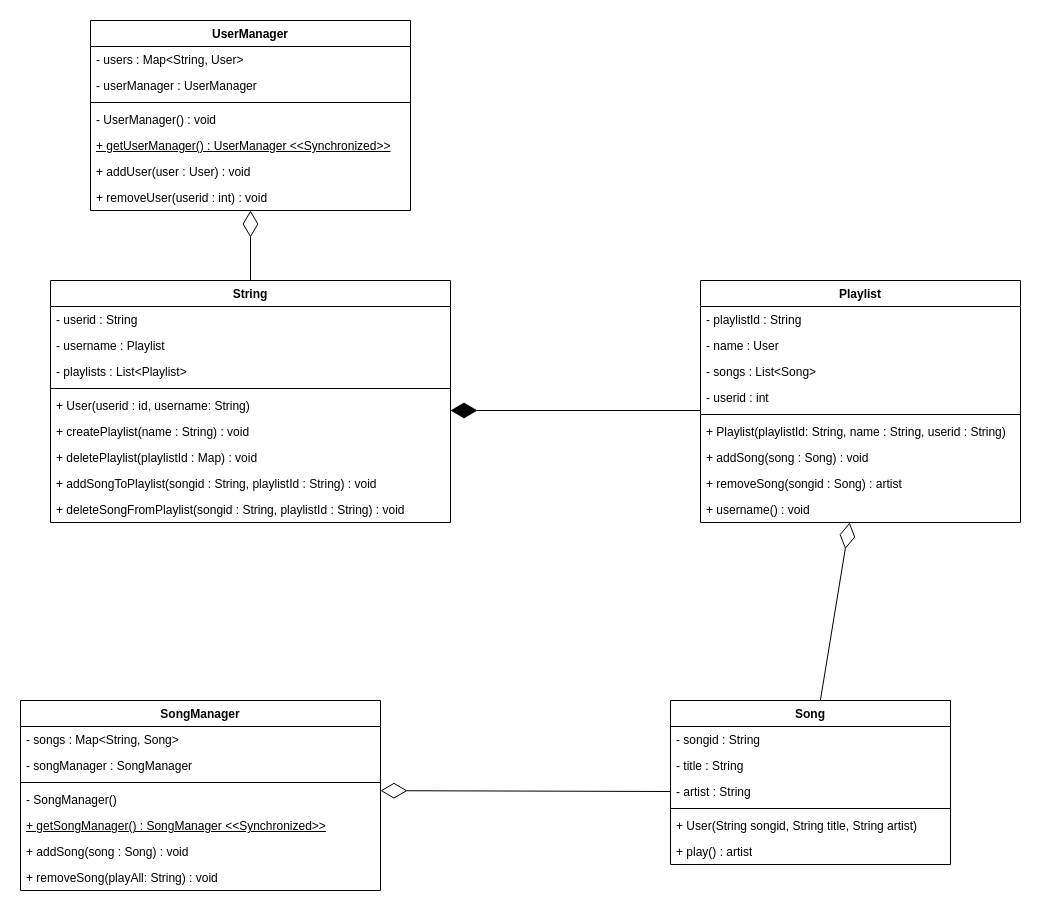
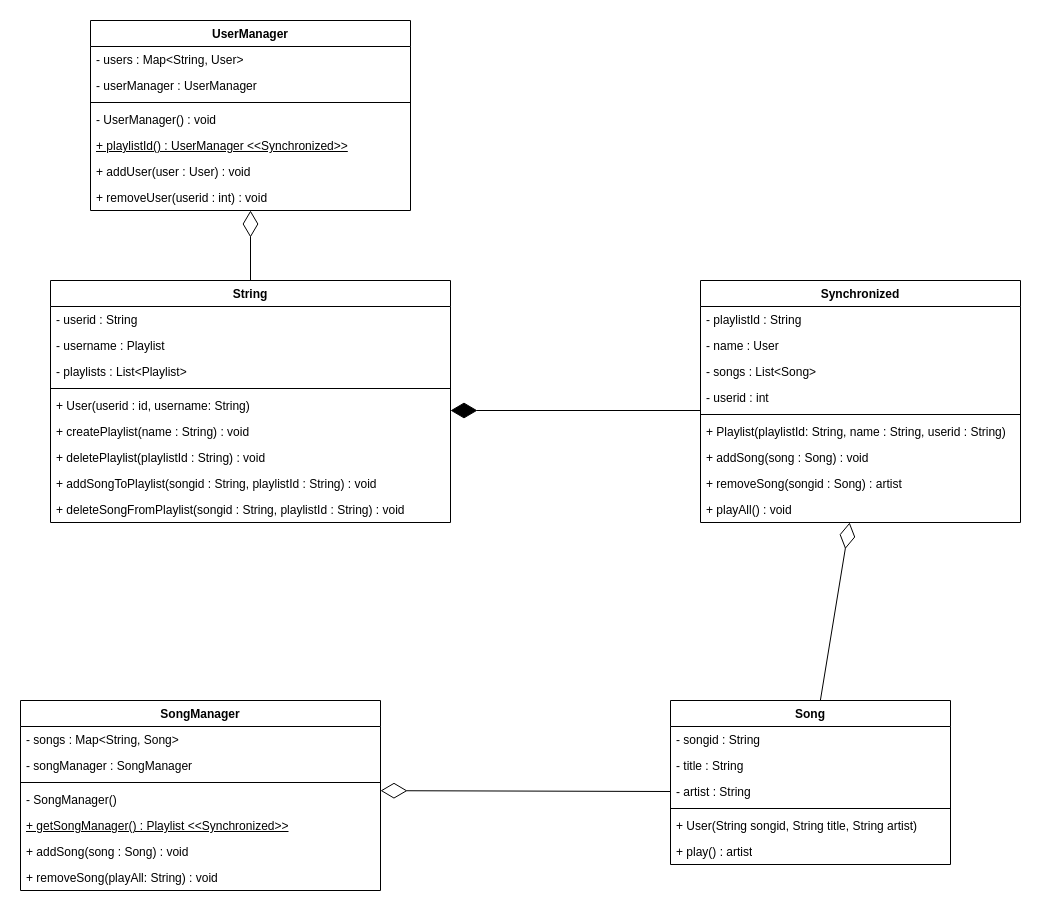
  <mxCell id="0" />
  <mxCell id="1" parent="0" />
  <mxCell id="2" value="Song" style="swimlane;fontStyle=1;align=center;verticalAlign=top;childLayout=stackLayout;horizontal=1;startSize=26;horizontalStack=0;resizeParent=1;resizeParentMax=0;resizeLast=0;collapsible=1;marginBottom=0;whiteSpace=wrap;html=1;" parent="1" vertex="1"><mxGeometry x="670" y="700" width="280" height="164" as="geometry" /></mxCell>
  <mxCell id="3" value="- songid : String" style="text;strokeColor=none;fillColor=none;align=left;verticalAlign=top;spacingLeft=4;spacingRight=4;overflow=hidden;rotatable=0;points=[[0,0.5],[1,0.5]];portConstraint=eastwest;whiteSpace=wrap;html=1;" parent="2" vertex="1"><mxGeometry y="26" width="280" height="26" as="geometry" /></mxCell>
  <mxCell id="4" value="- title : String" style="text;strokeColor=none;fillColor=none;align=left;verticalAlign=top;spacingLeft=4;spacingRight=4;overflow=hidden;rotatable=0;points=[[0,0.5],[1,0.5]];portConstraint=eastwest;whiteSpace=wrap;html=1;" parent="2" vertex="1"><mxGeometry y="52" width="280" height="26" as="geometry" /></mxCell>
  <mxCell id="5" value="- artist : String" style="text;strokeColor=none;fillColor=none;align=left;verticalAlign=top;spacingLeft=4;spacingRight=4;overflow=hidden;rotatable=0;points=[[0,0.5],[1,0.5]];portConstraint=eastwest;whiteSpace=wrap;html=1;" parent="2" vertex="1"><mxGeometry y="78" width="280" height="26" as="geometry" /></mxCell>
  <mxCell id="6" value="" style="line;strokeWidth=1;fillColor=none;align=left;verticalAlign=middle;spacingTop=-1;spacingLeft=3;spacingRight=3;rotatable=0;labelPosition=right;points=[];portConstraint=eastwest;strokeColor=inherit;" parent="2" vertex="1"><mxGeometry y="104" width="280" height="8" as="geometry" /></mxCell>
  <mxCell id="7" value="+ User(String songid, String title, String artist)" style="text;strokeColor=none;fillColor=none;align=left;verticalAlign=top;spacingLeft=4;spacingRight=4;overflow=hidden;rotatable=0;points=[[0,0.5],[1,0.5]];portConstraint=eastwest;whiteSpace=wrap;html=1;" parent="2" vertex="1"><mxGeometry y="112" width="280" height="26" as="geometry" /></mxCell>
  <mxCell id="8" value="+ play() : artist" style="text;strokeColor=none;fillColor=none;align=left;verticalAlign=top;spacingLeft=4;spacingRight=4;overflow=hidden;rotatable=0;points=[[0,0.5],[1,0.5]];portConstraint=eastwest;whiteSpace=wrap;html=1;" parent="2" vertex="1"><mxGeometry y="138" width="280" height="26" as="geometry" /></mxCell>
  <mxCell id="9" value="SongManager" style="swimlane;fontStyle=1;align=center;verticalAlign=top;childLayout=stackLayout;horizontal=1;startSize=26;horizontalStack=0;resizeParent=1;resizeParentMax=0;resizeLast=0;collapsible=1;marginBottom=0;whiteSpace=wrap;html=1;" parent="1" vertex="1"><mxGeometry x="20" y="700" width="360" height="190" as="geometry" /></mxCell>
  <mxCell id="10" value="- songs : Map&amp;lt;String, Song&amp;gt;" style="text;strokeColor=none;fillColor=none;align=left;verticalAlign=top;spacingLeft=4;spacingRight=4;overflow=hidden;rotatable=0;points=[[0,0.5],[1,0.5]];portConstraint=eastwest;whiteSpace=wrap;html=1;" parent="9" vertex="1"><mxGeometry y="26" width="360" height="26" as="geometry" /></mxCell>
  <mxCell id="11" value="- songManager : SongManager" style="text;strokeColor=none;fillColor=none;align=left;verticalAlign=top;spacingLeft=4;spacingRight=4;overflow=hidden;rotatable=0;points=[[0,0.5],[1,0.5]];portConstraint=eastwest;whiteSpace=wrap;html=1;" parent="9" vertex="1"><mxGeometry y="52" width="360" height="26" as="geometry" /></mxCell>
  <mxCell id="12" value="" style="line;strokeWidth=1;fillColor=none;align=left;verticalAlign=middle;spacingTop=-1;spacingLeft=3;spacingRight=3;rotatable=0;labelPosition=right;points=[];portConstraint=eastwest;strokeColor=inherit;" parent="9" vertex="1"><mxGeometry y="78" width="360" height="8" as="geometry" /></mxCell>
  <mxCell id="13" value="- SongManager()" style="text;strokeColor=none;fillColor=none;align=left;verticalAlign=top;spacingLeft=4;spacingRight=4;overflow=hidden;rotatable=0;points=[[0,0.5],[1,0.5]];portConstraint=eastwest;whiteSpace=wrap;html=1;" parent="9" vertex="1"><mxGeometry y="86" width="360" height="26" as="geometry" /></mxCell>
- <mxCell id="14" value="+ getSongManager() : SongManager &amp;lt;&amp;lt;Synchronized&amp;gt;&amp;gt;" style="text;strokeColor=none;fillColor=none;align=left;verticalAlign=top;spacingLeft=4;spacingRight=4;overflow=hidden;rotatable=0;points=[[0,0.5],[1,0.5]];portConstraint=eastwest;whiteSpace=wrap;html=1;fontStyle=4" parent="9" vertex="1"><mxGeometry y="112" width="360" height="26" as="geometry" /></mxCell>
+ <mxCell id="14" value="+ getSongManager() : Playlist &amp;lt;&amp;lt;Synchronized&amp;gt;&amp;gt;" style="text;strokeColor=none;fillColor=none;align=left;verticalAlign=top;spacingLeft=4;spacingRight=4;overflow=hidden;rotatable=0;points=[[0,0.5],[1,0.5]];portConstraint=eastwest;whiteSpace=wrap;html=1;fontStyle=4" parent="9" vertex="1"><mxGeometry y="112" width="360" height="26" as="geometry" /></mxCell>
  <mxCell id="15" value="+ addSong(song : Song) : void" style="text;strokeColor=none;fillColor=none;align=left;verticalAlign=top;spacingLeft=4;spacingRight=4;overflow=hidden;rotatable=0;points=[[0,0.5],[1,0.5]];portConstraint=eastwest;whiteSpace=wrap;html=1;" parent="9" vertex="1"><mxGeometry y="138" width="360" height="26" as="geometry" /></mxCell>
  <mxCell id="16" value="+ removeSong(playAll: String) : void" style="text;strokeColor=none;fillColor=none;align=left;verticalAlign=top;spacingLeft=4;spacingRight=4;overflow=hidden;rotatable=0;points=[[0,0.5],[1,0.5]];portConstraint=eastwest;whiteSpace=wrap;html=1;" parent="9" vertex="1"><mxGeometry y="164" width="360" height="26" as="geometry" /></mxCell>
  <mxCell id="17" value="String" style="swimlane;fontStyle=1;align=center;verticalAlign=top;childLayout=stackLayout;horizontal=1;startSize=26;horizontalStack=0;resizeParent=1;resizeParentMax=0;resizeLast=0;collapsible=1;marginBottom=0;whiteSpace=wrap;html=1;" parent="1" vertex="1"><mxGeometry x="50" y="280" width="400" height="242" as="geometry" /></mxCell>
  <mxCell id="18" value="- userid : String" style="text;strokeColor=none;fillColor=none;align=left;verticalAlign=top;spacingLeft=4;spacingRight=4;overflow=hidden;rotatable=0;points=[[0,0.5],[1,0.5]];portConstraint=eastwest;whiteSpace=wrap;html=1;" parent="17" vertex="1"><mxGeometry y="26" width="400" height="26" as="geometry" /></mxCell>
  <mxCell id="19" value="- username : Playlist" style="text;strokeColor=none;fillColor=none;align=left;verticalAlign=top;spacingLeft=4;spacingRight=4;overflow=hidden;rotatable=0;points=[[0,0.5],[1,0.5]];portConstraint=eastwest;whiteSpace=wrap;html=1;" parent="17" vertex="1"><mxGeometry y="52" width="400" height="26" as="geometry" /></mxCell>
  <mxCell id="20" value="- playlists : List&amp;lt;Playlist&amp;gt;" style="text;strokeColor=none;fillColor=none;align=left;verticalAlign=top;spacingLeft=4;spacingRight=4;overflow=hidden;rotatable=0;points=[[0,0.5],[1,0.5]];portConstraint=eastwest;whiteSpace=wrap;html=1;" parent="17" vertex="1"><mxGeometry y="78" width="400" height="26" as="geometry" /></mxCell>
  <mxCell id="21" value="" style="line;strokeWidth=1;fillColor=none;align=left;verticalAlign=middle;spacingTop=-1;spacingLeft=3;spacingRight=3;rotatable=0;labelPosition=right;points=[];portConstraint=eastwest;strokeColor=inherit;" parent="17" vertex="1"><mxGeometry y="104" width="400" height="8" as="geometry" /></mxCell>
  <mxCell id="22" value="+ User(userid : id, username: String)&amp;nbsp;" style="text;strokeColor=none;fillColor=none;align=left;verticalAlign=top;spacingLeft=4;spacingRight=4;overflow=hidden;rotatable=0;points=[[0,0.5],[1,0.5]];portConstraint=eastwest;whiteSpace=wrap;html=1;" parent="17" vertex="1"><mxGeometry y="112" width="400" height="26" as="geometry" /></mxCell>
  <mxCell id="23" value="+ createPlaylist(name : String) : void" style="text;strokeColor=none;fillColor=none;align=left;verticalAlign=top;spacingLeft=4;spacingRight=4;overflow=hidden;rotatable=0;points=[[0,0.5],[1,0.5]];portConstraint=eastwest;whiteSpace=wrap;html=1;" parent="17" vertex="1"><mxGeometry y="138" width="400" height="26" as="geometry" /></mxCell>
- <mxCell id="24" value="+ deletePlaylist(playlistId : Map) : void" style="text;strokeColor=none;fillColor=none;align=left;verticalAlign=top;spacingLeft=4;spacingRight=4;overflow=hidden;rotatable=0;points=[[0,0.5],[1,0.5]];portConstraint=eastwest;whiteSpace=wrap;html=1;" parent="17" vertex="1"><mxGeometry y="164" width="400" height="26" as="geometry" /></mxCell>
+ <mxCell id="24" value="+ deletePlaylist(playlistId : String) : void" style="text;strokeColor=none;fillColor=none;align=left;verticalAlign=top;spacingLeft=4;spacingRight=4;overflow=hidden;rotatable=0;points=[[0,0.5],[1,0.5]];portConstraint=eastwest;whiteSpace=wrap;html=1;" parent="17" vertex="1"><mxGeometry y="164" width="400" height="26" as="geometry" /></mxCell>
  <mxCell id="25" value="+ addSongToPlaylist(songid : String, playlistId : String) : void" style="text;strokeColor=none;fillColor=none;align=left;verticalAlign=top;spacingLeft=4;spacingRight=4;overflow=hidden;rotatable=0;points=[[0,0.5],[1,0.5]];portConstraint=eastwest;whiteSpace=wrap;html=1;" parent="17" vertex="1"><mxGeometry y="190" width="400" height="26" as="geometry" /></mxCell>
  <mxCell id="26" value="+ deleteSongFromPlaylist(songid : String, playlistId : String) : void" style="text;strokeColor=none;fillColor=none;align=left;verticalAlign=top;spacingLeft=4;spacingRight=4;overflow=hidden;rotatable=0;points=[[0,0.5],[1,0.5]];portConstraint=eastwest;whiteSpace=wrap;html=1;" parent="17" vertex="1"><mxGeometry y="216" width="400" height="26" as="geometry" /></mxCell>
- <mxCell id="27" value="Playlist" style="swimlane;fontStyle=1;align=center;verticalAlign=top;childLayout=stackLayout;horizontal=1;startSize=26;horizontalStack=0;resizeParent=1;resizeParentMax=0;resizeLast=0;collapsible=1;marginBottom=0;whiteSpace=wrap;html=1;" parent="1" vertex="1"><mxGeometry x="700" y="280" width="320" height="242" as="geometry" /></mxCell>
+ <mxCell id="27" value="Synchronized" style="swimlane;fontStyle=1;align=center;verticalAlign=top;childLayout=stackLayout;horizontal=1;startSize=26;horizontalStack=0;resizeParent=1;resizeParentMax=0;resizeLast=0;collapsible=1;marginBottom=0;whiteSpace=wrap;html=1;" parent="1" vertex="1"><mxGeometry x="700" y="280" width="320" height="242" as="geometry" /></mxCell>
  <mxCell id="28" value="- playlistId : String" style="text;strokeColor=none;fillColor=none;align=left;verticalAlign=top;spacingLeft=4;spacingRight=4;overflow=hidden;rotatable=0;points=[[0,0.5],[1,0.5]];portConstraint=eastwest;whiteSpace=wrap;html=1;" parent="27" vertex="1"><mxGeometry y="26" width="320" height="26" as="geometry" /></mxCell>
  <mxCell id="29" value="- name : User" style="text;strokeColor=none;fillColor=none;align=left;verticalAlign=top;spacingLeft=4;spacingRight=4;overflow=hidden;rotatable=0;points=[[0,0.5],[1,0.5]];portConstraint=eastwest;whiteSpace=wrap;html=1;" parent="27" vertex="1"><mxGeometry y="52" width="320" height="26" as="geometry" /></mxCell>
  <mxCell id="30" value="- songs : List&amp;lt;Song&amp;gt;" style="text;strokeColor=none;fillColor=none;align=left;verticalAlign=top;spacingLeft=4;spacingRight=4;overflow=hidden;rotatable=0;points=[[0,0.5],[1,0.5]];portConstraint=eastwest;whiteSpace=wrap;html=1;" parent="27" vertex="1"><mxGeometry y="78" width="320" height="26" as="geometry" /></mxCell>
  <mxCell id="31" value="- userid : int" style="text;strokeColor=none;fillColor=none;align=left;verticalAlign=top;spacingLeft=4;spacingRight=4;overflow=hidden;rotatable=0;points=[[0,0.5],[1,0.5]];portConstraint=eastwest;whiteSpace=wrap;html=1;" parent="27" vertex="1"><mxGeometry y="104" width="320" height="26" as="geometry" /></mxCell>
  <mxCell id="32" value="" style="line;strokeWidth=1;fillColor=none;align=left;verticalAlign=middle;spacingTop=-1;spacingLeft=3;spacingRight=3;rotatable=0;labelPosition=right;points=[];portConstraint=eastwest;strokeColor=inherit;" parent="27" vertex="1"><mxGeometry y="130" width="320" height="8" as="geometry" /></mxCell>
  <mxCell id="33" value="+ Playlist(playlistId: String, name : String, userid : String)&amp;nbsp;" style="text;strokeColor=none;fillColor=none;align=left;verticalAlign=top;spacingLeft=4;spacingRight=4;overflow=hidden;rotatable=0;points=[[0,0.5],[1,0.5]];portConstraint=eastwest;whiteSpace=wrap;html=1;" parent="27" vertex="1"><mxGeometry y="138" width="320" height="26" as="geometry" /></mxCell>
  <mxCell id="34" value="+ addSong(song : Song) : void" style="text;strokeColor=none;fillColor=none;align=left;verticalAlign=top;spacingLeft=4;spacingRight=4;overflow=hidden;rotatable=0;points=[[0,0.5],[1,0.5]];portConstraint=eastwest;whiteSpace=wrap;html=1;" parent="27" vertex="1"><mxGeometry y="164" width="320" height="26" as="geometry" /></mxCell>
  <mxCell id="35" value="+ removeSong(songid : Song) : artist" style="text;strokeColor=none;fillColor=none;align=left;verticalAlign=top;spacingLeft=4;spacingRight=4;overflow=hidden;rotatable=0;points=[[0,0.5],[1,0.5]];portConstraint=eastwest;whiteSpace=wrap;html=1;" parent="27" vertex="1"><mxGeometry y="190" width="320" height="26" as="geometry" /></mxCell>
- <mxCell id="36" value="+ username() : void" style="text;strokeColor=none;fillColor=none;align=left;verticalAlign=top;spacingLeft=4;spacingRight=4;overflow=hidden;rotatable=0;points=[[0,0.5],[1,0.5]];portConstraint=eastwest;whiteSpace=wrap;html=1;" parent="27" vertex="1"><mxGeometry y="216" width="320" height="26" as="geometry" /></mxCell>
+ <mxCell id="36" value="+ playAll() : void" style="text;strokeColor=none;fillColor=none;align=left;verticalAlign=top;spacingLeft=4;spacingRight=4;overflow=hidden;rotatable=0;points=[[0,0.5],[1,0.5]];portConstraint=eastwest;whiteSpace=wrap;html=1;" parent="27" vertex="1"><mxGeometry y="216" width="320" height="26" as="geometry" /></mxCell>
  <mxCell id="37" value="UserManager" style="swimlane;fontStyle=1;align=center;verticalAlign=top;childLayout=stackLayout;horizontal=1;startSize=26;horizontalStack=0;resizeParent=1;resizeParentMax=0;resizeLast=0;collapsible=1;marginBottom=0;whiteSpace=wrap;html=1;" parent="1" vertex="1"><mxGeometry x="90" y="20" width="320" height="190" as="geometry" /></mxCell>
  <mxCell id="38" value="- users : Map&amp;lt;String, User&amp;gt;" style="text;strokeColor=none;fillColor=none;align=left;verticalAlign=top;spacingLeft=4;spacingRight=4;overflow=hidden;rotatable=0;points=[[0,0.5],[1,0.5]];portConstraint=eastwest;whiteSpace=wrap;html=1;" parent="37" vertex="1"><mxGeometry y="26" width="320" height="26" as="geometry" /></mxCell>
  <mxCell id="39" value="- userManager : UserManager" style="text;strokeColor=none;fillColor=none;align=left;verticalAlign=top;spacingLeft=4;spacingRight=4;overflow=hidden;rotatable=0;points=[[0,0.5],[1,0.5]];portConstraint=eastwest;whiteSpace=wrap;html=1;" parent="37" vertex="1"><mxGeometry y="52" width="320" height="26" as="geometry" /></mxCell>
  <mxCell id="40" value="" style="line;strokeWidth=1;fillColor=none;align=left;verticalAlign=middle;spacingTop=-1;spacingLeft=3;spacingRight=3;rotatable=0;labelPosition=right;points=[];portConstraint=eastwest;strokeColor=inherit;" parent="37" vertex="1"><mxGeometry y="78" width="320" height="8" as="geometry" /></mxCell>
  <mxCell id="41" value="- UserManager() : void" style="text;strokeColor=none;fillColor=none;align=left;verticalAlign=top;spacingLeft=4;spacingRight=4;overflow=hidden;rotatable=0;points=[[0,0.5],[1,0.5]];portConstraint=eastwest;whiteSpace=wrap;html=1;" parent="37" vertex="1"><mxGeometry y="86" width="320" height="26" as="geometry" /></mxCell>
- <mxCell id="42" value="&lt;u&gt;+ getUserManager() : UserManager &amp;lt;&amp;lt;Synchronized&amp;gt;&amp;gt;&lt;/u&gt;" style="text;strokeColor=none;fillColor=none;align=left;verticalAlign=top;spacingLeft=4;spacingRight=4;overflow=hidden;rotatable=0;points=[[0,0.5],[1,0.5]];portConstraint=eastwest;whiteSpace=wrap;html=1;" parent="37" vertex="1"><mxGeometry y="112" width="320" height="26" as="geometry" /></mxCell>
+ <mxCell id="42" value="&lt;u&gt;+ playlistId() : UserManager &amp;lt;&amp;lt;Synchronized&amp;gt;&amp;gt;&lt;/u&gt;" style="text;strokeColor=none;fillColor=none;align=left;verticalAlign=top;spacingLeft=4;spacingRight=4;overflow=hidden;rotatable=0;points=[[0,0.5],[1,0.5]];portConstraint=eastwest;whiteSpace=wrap;html=1;" parent="37" vertex="1"><mxGeometry y="112" width="320" height="26" as="geometry" /></mxCell>
  <mxCell id="43" value="+ addUser(user : User) : void" style="text;strokeColor=none;fillColor=none;align=left;verticalAlign=top;spacingLeft=4;spacingRight=4;overflow=hidden;rotatable=0;points=[[0,0.5],[1,0.5]];portConstraint=eastwest;whiteSpace=wrap;html=1;" parent="37" vertex="1"><mxGeometry y="138" width="320" height="26" as="geometry" /></mxCell>
  <mxCell id="44" value="+ removeUser(userid : int) : void" style="text;strokeColor=none;fillColor=none;align=left;verticalAlign=top;spacingLeft=4;spacingRight=4;overflow=hidden;rotatable=0;points=[[0,0.5],[1,0.5]];portConstraint=eastwest;whiteSpace=wrap;html=1;" parent="37" vertex="1"><mxGeometry y="164" width="320" height="26" as="geometry" /></mxCell>
  <mxCell id="45" value="" style="endArrow=diamondThin;endFill=0;endSize=24;html=1;rounded=0;exitX=0.5;exitY=0;exitDx=0;exitDy=0;" parent="1" source="17" edge="1"><mxGeometry width="160" relative="1" as="geometry"><mxPoint x="246" y="270" as="sourcePoint" /><mxPoint x="250" y="210" as="targetPoint" /></mxGeometry></mxCell>
  <mxCell id="46" value="" style="endArrow=diamondThin;endFill=0;endSize=24;html=1;rounded=0;entryX=0.476;entryY=-0.163;entryDx=0;entryDy=0;entryPerimeter=0;exitX=0;exitY=0.5;exitDx=0;exitDy=0;" parent="1" source="5" edge="1"><mxGeometry width="160" relative="1" as="geometry"><mxPoint x="989.96" y="599.996" as="sourcePoint" /><mxPoint x="380" y="790.162" as="targetPoint" /></mxGeometry></mxCell>
  <mxCell id="47" value="" style="endArrow=diamondThin;endFill=0;endSize=24;html=1;rounded=0;entryX=0.466;entryY=1.138;entryDx=0;entryDy=0;entryPerimeter=0;exitX=0.535;exitY=0.002;exitDx=0;exitDy=0;exitPerimeter=0;" parent="1" source="2" edge="1"><mxGeometry width="160" relative="1" as="geometry"><mxPoint x="820.36" y="691.654" as="sourcePoint" /><mxPoint x="849.12" y="521.998" as="targetPoint" /></mxGeometry></mxCell>
  <mxCell id="48" value="" style="endArrow=diamondThin;endFill=1;endSize=24;html=1;rounded=0;" parent="1" edge="1"><mxGeometry width="160" relative="1" as="geometry"><mxPoint x="700" y="410" as="sourcePoint" /><mxPoint x="450" y="410" as="targetPoint" /></mxGeometry></mxCell>
